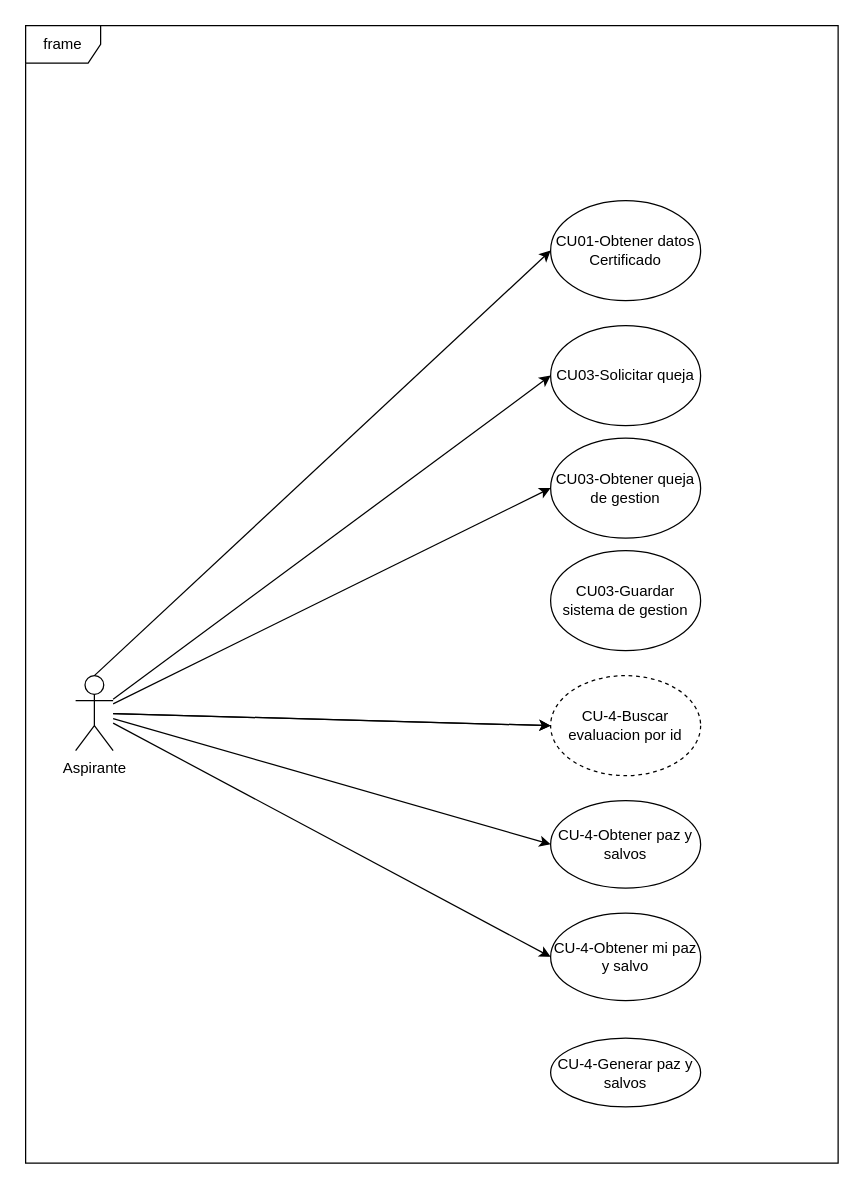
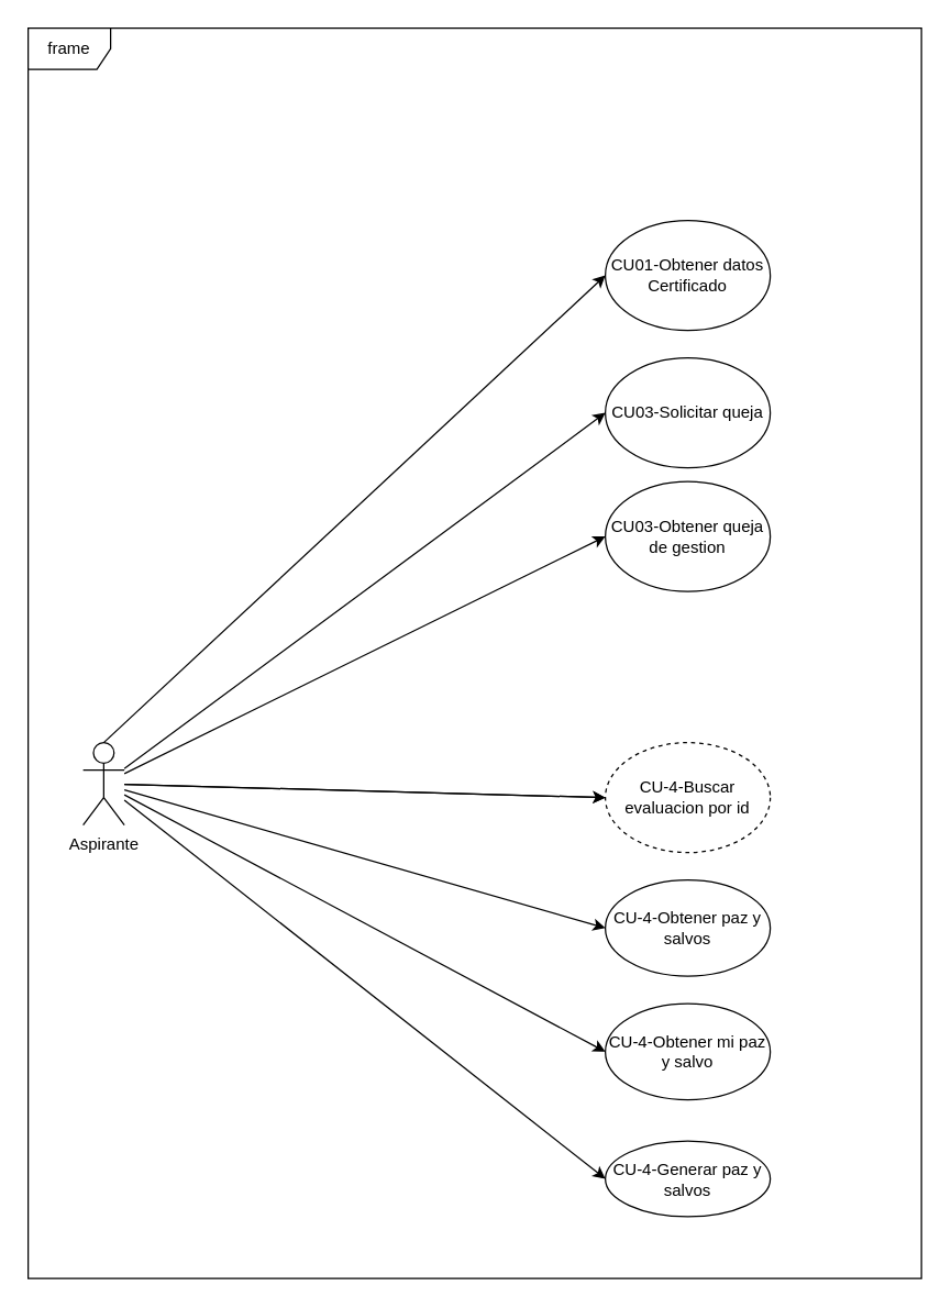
  <mxCell id="0" />
  <mxCell id="1" parent="0" />
  <mxCell id="2" value="frame" style="shape=umlFrame;whiteSpace=wrap;html=1;pointerEvents=0;" parent="1" vertex="1"><mxGeometry x="20" y="20" width="650" height="910" as="geometry" /></mxCell>
  <mxCell id="3" value="Aspirante" style="shape=umlActor;verticalLabelPosition=bottom;verticalAlign=top;html=1;outlineConnect=0;" parent="1" vertex="1"><mxGeometry x="60" y="540" width="30" height="60" as="geometry" /></mxCell>
  <mxCell id="4" value="CU01-Obtener datos Certificado" style="ellipse;whiteSpace=wrap;html=1;" parent="1" vertex="1"><mxGeometry x="440" y="160" width="120" height="80" as="geometry" /></mxCell>
  <mxCell id="5" value="CU03-Solicitar queja" style="ellipse;whiteSpace=wrap;html=1;" parent="1" vertex="1"><mxGeometry x="440" y="260" width="120" height="80" as="geometry" /></mxCell>
  <mxCell id="6" value="CU-4-Obtener paz y salvos" style="ellipse;whiteSpace=wrap;html=1;" parent="1" vertex="1"><mxGeometry x="440" y="640" width="120" height="70" as="geometry" /></mxCell>
  <mxCell id="7" value="CU-4-Generar paz y salvos" style="ellipse;whiteSpace=wrap;html=1;" parent="1" vertex="1"><mxGeometry x="440" y="830" width="120" height="55" as="geometry" /></mxCell>
  <mxCell id="8" value="CU03-Obtener queja de gestion" style="ellipse;whiteSpace=wrap;html=1;" parent="1" vertex="1"><mxGeometry x="440" y="350" width="120" height="80" as="geometry" /></mxCell>
- <mxCell id="9" value="CU03-Guardar sistema de gestion" style="ellipse;whiteSpace=wrap;html=1;" parent="1" vertex="1"><mxGeometry x="440" y="440" width="120" height="80" as="geometry" /></mxCell>
  <mxCell id="10" value="" style="endArrow=classic;html=1;rounded=0;entryX=0;entryY=0.5;entryDx=0;entryDy=0;exitX=0.5;exitY=0;exitDx=0;exitDy=0;exitPerimeter=0;" parent="1" target="4" edge="1" source="3"><mxGeometry width="50" height="50" relative="1" as="geometry"><mxPoint x="210" y="1260" as="sourcePoint" /><mxPoint x="1260" y="1030" as="targetPoint" /></mxGeometry></mxCell>
  <mxCell id="11" value="" style="endArrow=classic;html=1;rounded=0;entryX=0;entryY=0.5;entryDx=0;entryDy=0;" parent="1" target="5" edge="1" source="3"><mxGeometry width="50" height="50" relative="1" as="geometry"><mxPoint x="220" y="1260" as="sourcePoint" /><mxPoint x="1260" y="1030" as="targetPoint" /></mxGeometry></mxCell>
  <mxCell id="12" value="" style="endArrow=classic;html=1;rounded=0;entryX=0;entryY=0.5;entryDx=0;entryDy=0;" parent="1" target="8" edge="1" source="3"><mxGeometry width="50" height="50" relative="1" as="geometry"><mxPoint x="220" y="1270" as="sourcePoint" /><mxPoint x="1260" y="1030" as="targetPoint" /></mxGeometry></mxCell>
  <mxCell id="13" value="" style="endArrow=classic;html=1;rounded=0;entryX=0;entryY=0.5;entryDx=0;entryDy=0;" parent="1" target="17" edge="1" source="3"><mxGeometry width="50" height="50" relative="1" as="geometry"><mxPoint x="220" y="1290" as="sourcePoint" /><mxPoint x="730" y="1080" as="targetPoint" /></mxGeometry></mxCell>
  <mxCell id="14" value="" style="endArrow=classic;html=1;rounded=0;entryX=0;entryY=0.5;entryDx=0;entryDy=0;" parent="1" target="6" edge="1" source="3"><mxGeometry width="50" height="50" relative="1" as="geometry"><mxPoint x="220" y="1300" as="sourcePoint" /><mxPoint x="730" y="1080" as="targetPoint" /></mxGeometry></mxCell>
  <mxCell id="15" value="" style="endArrow=classic;html=1;rounded=0;entryX=0;entryY=0.5;entryDx=0;entryDy=0;" parent="1" target="19" edge="1" source="3"><mxGeometry width="50" height="50" relative="1" as="geometry"><mxPoint x="220" y="1310" as="sourcePoint" /><mxPoint x="730" y="1080" as="targetPoint" /></mxGeometry></mxCell>
  <mxCell id="16" value="" style="endArrow=classic;html=1;rounded=0;entryX=0;entryY=0.5;entryDx=0;entryDy=0;" edge="1" parent="1" source="3" target="17"><mxGeometry width="50" height="50" relative="1" as="geometry"><mxPoint x="90" y="579" as="sourcePoint" /><mxPoint x="700" y="955" as="targetPoint" /></mxGeometry></mxCell>
  <mxCell id="17" value="CU-4-Buscar evaluacion por id" style="ellipse;whiteSpace=wrap;html=1;dashed=1;" parent="1" vertex="1"><mxGeometry x="440" y="540" width="120" height="80" as="geometry" /></mxCell>
+ <mxCell id="18" value="" style="endArrow=classic;html=1;rounded=0;entryX=0;entryY=0.5;entryDx=0;entryDy=0;" edge="1" parent="1" source="3" target="7"><mxGeometry width="50" height="50" relative="1" as="geometry"><mxPoint x="90" y="585" as="sourcePoint" /><mxPoint x="708" y="1194" as="targetPoint" /></mxGeometry></mxCell>
  <mxCell id="19" value="CU-4-Obtener mi paz y salvo" style="ellipse;whiteSpace=wrap;html=1;" parent="1" vertex="1"><mxGeometry x="440" y="730" width="120" height="70" as="geometry" /></mxCell>
